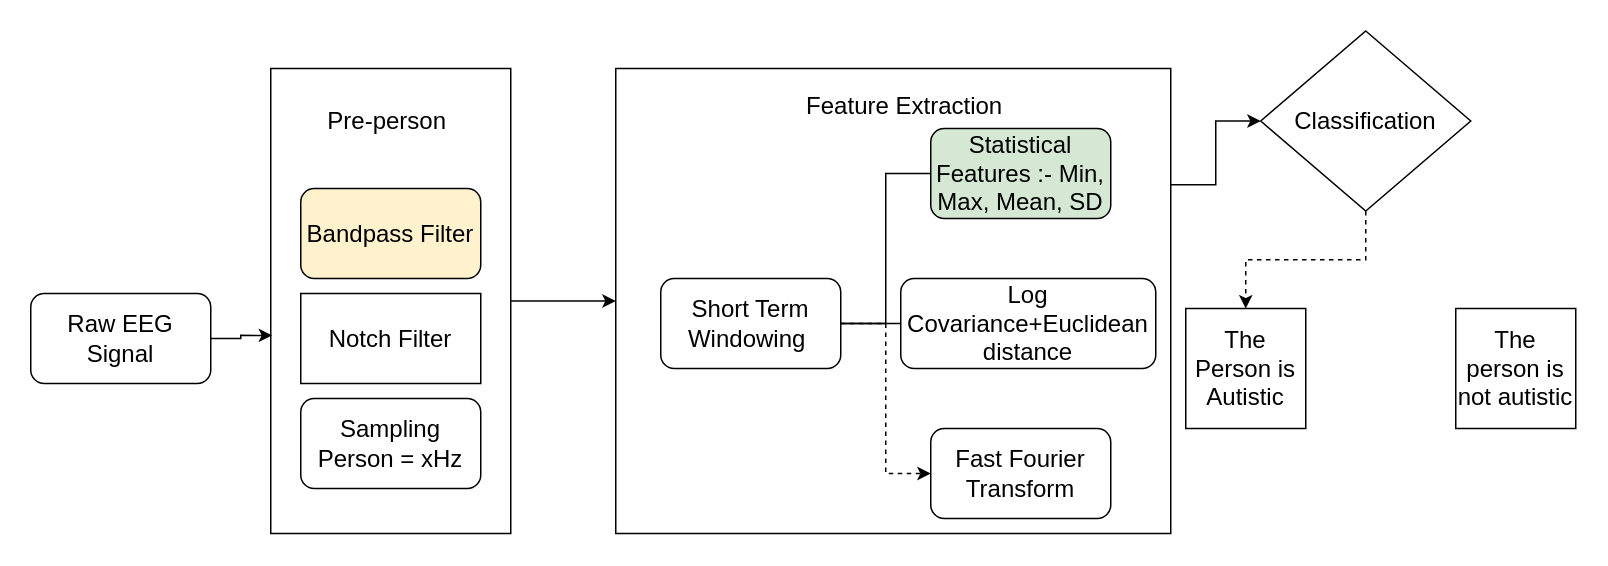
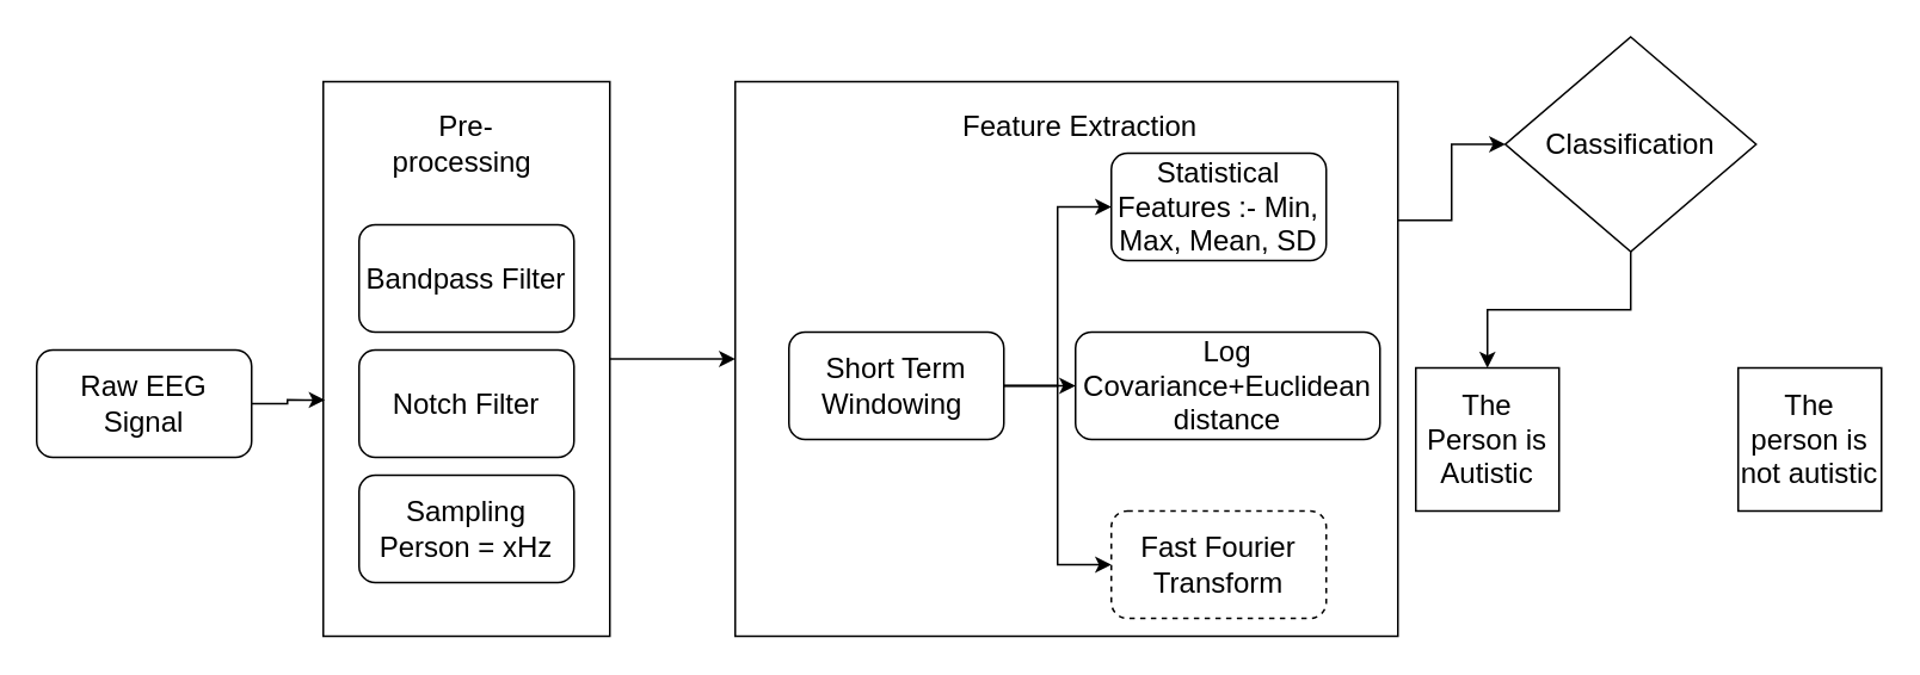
  <mxCell id="0" />
  <mxCell id="1" parent="0" />
  <mxCell id="2" style="edgeStyle=orthogonalEdgeStyle;rounded=0;orthogonalLoop=1;jettySize=auto;html=1;exitX=1;exitY=0.5;exitDx=0;exitDy=0;entryX=0.006;entryY=0.574;entryDx=0;entryDy=0;entryPerimeter=0;" edge="1" parent="1" source="3" target="8"><mxGeometry relative="1" as="geometry" /></mxCell>
  <mxCell id="3" value="&lt;font style=&quot;font-size: 16px;&quot;&gt;Raw EEG Signal&lt;/font&gt;" style="rounded=1;whiteSpace=wrap;html=1;" parent="1" vertex="1"><mxGeometry x="20" y="195" width="120" height="60" as="geometry" /></mxCell>
  <mxCell id="4" value="&lt;font style=&quot;font-size: 16px;&quot;&gt;Sampling Person = xHz&lt;/font&gt;" style="rounded=1;whiteSpace=wrap;html=1;" parent="1" vertex="1"><mxGeometry x="200" y="265" width="120" height="60" as="geometry" /></mxCell>
- <mxCell id="5" value="&lt;font style=&quot;font-size: 16px;&quot;&gt;Notch Filter&lt;/font&gt;" style="whiteSpace=wrap;html=1;rounded=0;" parent="1" vertex="1"><mxGeometry x="200" y="195" width="120" height="60" as="geometry" /></mxCell>
- <mxCell id="6" value="&lt;font style=&quot;font-size: 16px;&quot;&gt;Bandpass Filter&lt;/font&gt;" style="rounded=1;whiteSpace=wrap;html=1;fillColor=#fff2cc;" parent="1" vertex="1"><mxGeometry x="200" y="125" width="120" height="60" as="geometry" /></mxCell>
+ <mxCell id="5" value="&lt;font style=&quot;font-size: 16px;&quot;&gt;Notch Filter&lt;/font&gt;" style="rounded=1;whiteSpace=wrap;html=1;" parent="1" vertex="1"><mxGeometry x="200" y="195" width="120" height="60" as="geometry" /></mxCell>
+ <mxCell id="6" value="&lt;font style=&quot;font-size: 16px;&quot;&gt;Bandpass Filter&lt;/font&gt;" style="rounded=1;whiteSpace=wrap;html=1;" parent="1" vertex="1"><mxGeometry x="200" y="125" width="120" height="60" as="geometry" /></mxCell>
  <mxCell id="7" style="edgeStyle=orthogonalEdgeStyle;rounded=0;orthogonalLoop=1;jettySize=auto;html=1;exitX=1;exitY=0.5;exitDx=0;exitDy=0;entryX=0;entryY=0.5;entryDx=0;entryDy=0;" edge="1" parent="1" source="8" target="11"><mxGeometry relative="1" as="geometry" /></mxCell>
  <mxCell id="8" value="" style="rounded=0;whiteSpace=wrap;html=1;glass=0;fontSize=16;fillColor=none;" parent="1" vertex="1"><mxGeometry x="180" y="45" width="160" height="310" as="geometry" /></mxCell>
- <mxCell id="9" value="Pre-person&amp;nbsp;" style="text;html=1;strokeColor=none;fillColor=none;align=center;verticalAlign=middle;whiteSpace=wrap;rounded=0;glass=0;fontSize=16;" parent="1" vertex="1"><mxGeometry x="210" y="65" width="100" height="30" as="geometry" /></mxCell>
+ <mxCell id="9" value="Pre-processing&amp;nbsp;" style="text;html=1;strokeColor=none;fillColor=none;align=center;verticalAlign=middle;whiteSpace=wrap;rounded=0;glass=0;fontSize=16;" parent="1" vertex="1"><mxGeometry x="210" y="65" width="100" height="30" as="geometry" /></mxCell>
  <mxCell id="10" style="edgeStyle=orthogonalEdgeStyle;rounded=0;orthogonalLoop=1;jettySize=auto;html=1;exitX=1;exitY=0.25;exitDx=0;exitDy=0;entryX=0;entryY=0.5;entryDx=0;entryDy=0;fontSize=16;" parent="1" source="11" target="21" edge="1"><mxGeometry relative="1" as="geometry" /></mxCell>
  <mxCell id="11" value="" style="rounded=0;whiteSpace=wrap;html=1;glass=0;fontSize=16;fillColor=none;" parent="1" vertex="1"><mxGeometry x="410" y="45" width="370" height="310" as="geometry" /></mxCell>
- <mxCell id="12" value="&lt;font style=&quot;font-size: 16px;&quot;&gt;Fast Fourier Transform&lt;/font&gt;" style="rounded=1;whiteSpace=wrap;html=1;" parent="1" vertex="1"><mxGeometry x="620" y="285" width="120" height="60" as="geometry" /></mxCell>
+ <mxCell id="12" value="&lt;font style=&quot;font-size: 16px;&quot;&gt;Fast Fourier Transform&lt;/font&gt;" style="rounded=1;whiteSpace=wrap;html=1;dashed=1;" parent="1" vertex="1"><mxGeometry x="620" y="285" width="120" height="60" as="geometry" /></mxCell>
  <mxCell id="13" value="&lt;font style=&quot;font-size: 16px;&quot;&gt;Log Covariance+Euclidean distance&lt;/font&gt;" style="rounded=1;whiteSpace=wrap;html=1;" parent="1" vertex="1"><mxGeometry x="600" y="185" width="170" height="60" as="geometry" /></mxCell>
- <mxCell id="14" value="&lt;font style=&quot;font-size: 16px;&quot;&gt;Statistical Features :- Min, Max, Mean, SD&lt;/font&gt;" style="rounded=1;whiteSpace=wrap;html=1;fillColor=#d5e8d4;" parent="1" vertex="1"><mxGeometry x="620" y="85" width="120" height="60" as="geometry" /></mxCell>
+ <mxCell id="14" value="&lt;font style=&quot;font-size: 16px;&quot;&gt;Statistical Features :- Min, Max, Mean, SD&lt;/font&gt;" style="rounded=1;whiteSpace=wrap;html=1;" parent="1" vertex="1"><mxGeometry x="620" y="85" width="120" height="60" as="geometry" /></mxCell>
  <mxCell id="15" value="Feature Extraction&amp;nbsp;" style="text;html=1;strokeColor=none;fillColor=none;align=center;verticalAlign=middle;whiteSpace=wrap;rounded=0;glass=0;fontSize=16;" parent="1" vertex="1"><mxGeometry x="440" y="55" width="330" height="30" as="geometry" /></mxCell>
- <mxCell id="16" style="edgeStyle=orthogonalEdgeStyle;rounded=0;orthogonalLoop=1;jettySize=auto;html=1;entryX=0;entryY=0.5;entryDx=0;entryDy=0;fontSize=16;endArrow=none;" parent="1" source="19" target="14" edge="1"><mxGeometry relative="1" as="geometry" /></mxCell>
- <mxCell id="17" style="edgeStyle=orthogonalEdgeStyle;rounded=0;orthogonalLoop=1;jettySize=auto;html=1;exitX=1;exitY=0.5;exitDx=0;exitDy=0;entryX=0;entryY=0.5;entryDx=0;entryDy=0;fontSize=16;endArrow=none;" parent="1" source="19" target="13" edge="1"><mxGeometry relative="1" as="geometry" /></mxCell>
- <mxCell id="18" style="edgeStyle=orthogonalEdgeStyle;rounded=0;orthogonalLoop=1;jettySize=auto;html=1;exitX=1;exitY=0.5;exitDx=0;exitDy=0;entryX=0;entryY=0.5;entryDx=0;entryDy=0;fontSize=16;dashed=1;" parent="1" source="19" target="12" edge="1"><mxGeometry relative="1" as="geometry" /></mxCell>
+ <mxCell id="16" style="edgeStyle=orthogonalEdgeStyle;rounded=0;orthogonalLoop=1;jettySize=auto;html=1;entryX=0;entryY=0.5;entryDx=0;entryDy=0;fontSize=16;" parent="1" source="19" target="14" edge="1"><mxGeometry relative="1" as="geometry" /></mxCell>
+ <mxCell id="17" style="edgeStyle=orthogonalEdgeStyle;rounded=0;orthogonalLoop=1;jettySize=auto;html=1;exitX=1;exitY=0.5;exitDx=0;exitDy=0;entryX=0;entryY=0.5;entryDx=0;entryDy=0;fontSize=16;" parent="1" source="19" target="13" edge="1"><mxGeometry relative="1" as="geometry" /></mxCell>
+ <mxCell id="18" style="edgeStyle=orthogonalEdgeStyle;rounded=0;orthogonalLoop=1;jettySize=auto;html=1;exitX=1;exitY=0.5;exitDx=0;exitDy=0;entryX=0;entryY=0.5;entryDx=0;entryDy=0;fontSize=16;" parent="1" source="19" target="12" edge="1"><mxGeometry relative="1" as="geometry" /></mxCell>
  <mxCell id="19" value="&lt;font style=&quot;font-size: 16px;&quot;&gt;Short Term Windowing&amp;nbsp;&lt;/font&gt;" style="rounded=1;whiteSpace=wrap;html=1;" parent="1" vertex="1"><mxGeometry x="440" y="185" width="120" height="60" as="geometry" /></mxCell>
- <mxCell id="20" style="edgeStyle=orthogonalEdgeStyle;rounded=0;orthogonalLoop=1;jettySize=auto;html=1;exitX=0.5;exitY=1;exitDx=0;exitDy=0;dashed=1;" edge="1" parent="1" source="21" target="22"><mxGeometry relative="1" as="geometry" /></mxCell>
+ <mxCell id="20" style="edgeStyle=orthogonalEdgeStyle;rounded=0;orthogonalLoop=1;jettySize=auto;html=1;exitX=0.5;exitY=1;exitDx=0;exitDy=0;" edge="1" parent="1" source="21" target="22"><mxGeometry relative="1" as="geometry" /></mxCell>
  <mxCell id="21" value="Classification" style="rhombus;whiteSpace=wrap;html=1;glass=0;fontSize=16;fillColor=none;" parent="1" vertex="1"><mxGeometry x="840" y="20" width="140" height="120" as="geometry" /></mxCell>
  <mxCell id="22" value="The Person is Autistic" style="whiteSpace=wrap;html=1;aspect=fixed;glass=0;fontSize=16;fillColor=none;" parent="1" vertex="1"><mxGeometry x="790" y="205" width="80" height="80" as="geometry" /></mxCell>
  <mxCell id="23" value="The person is not autistic" style="whiteSpace=wrap;html=1;aspect=fixed;glass=0;fontSize=16;fillColor=none;" parent="1" vertex="1"><mxGeometry x="970" y="205" width="80" height="80" as="geometry" /></mxCell>
